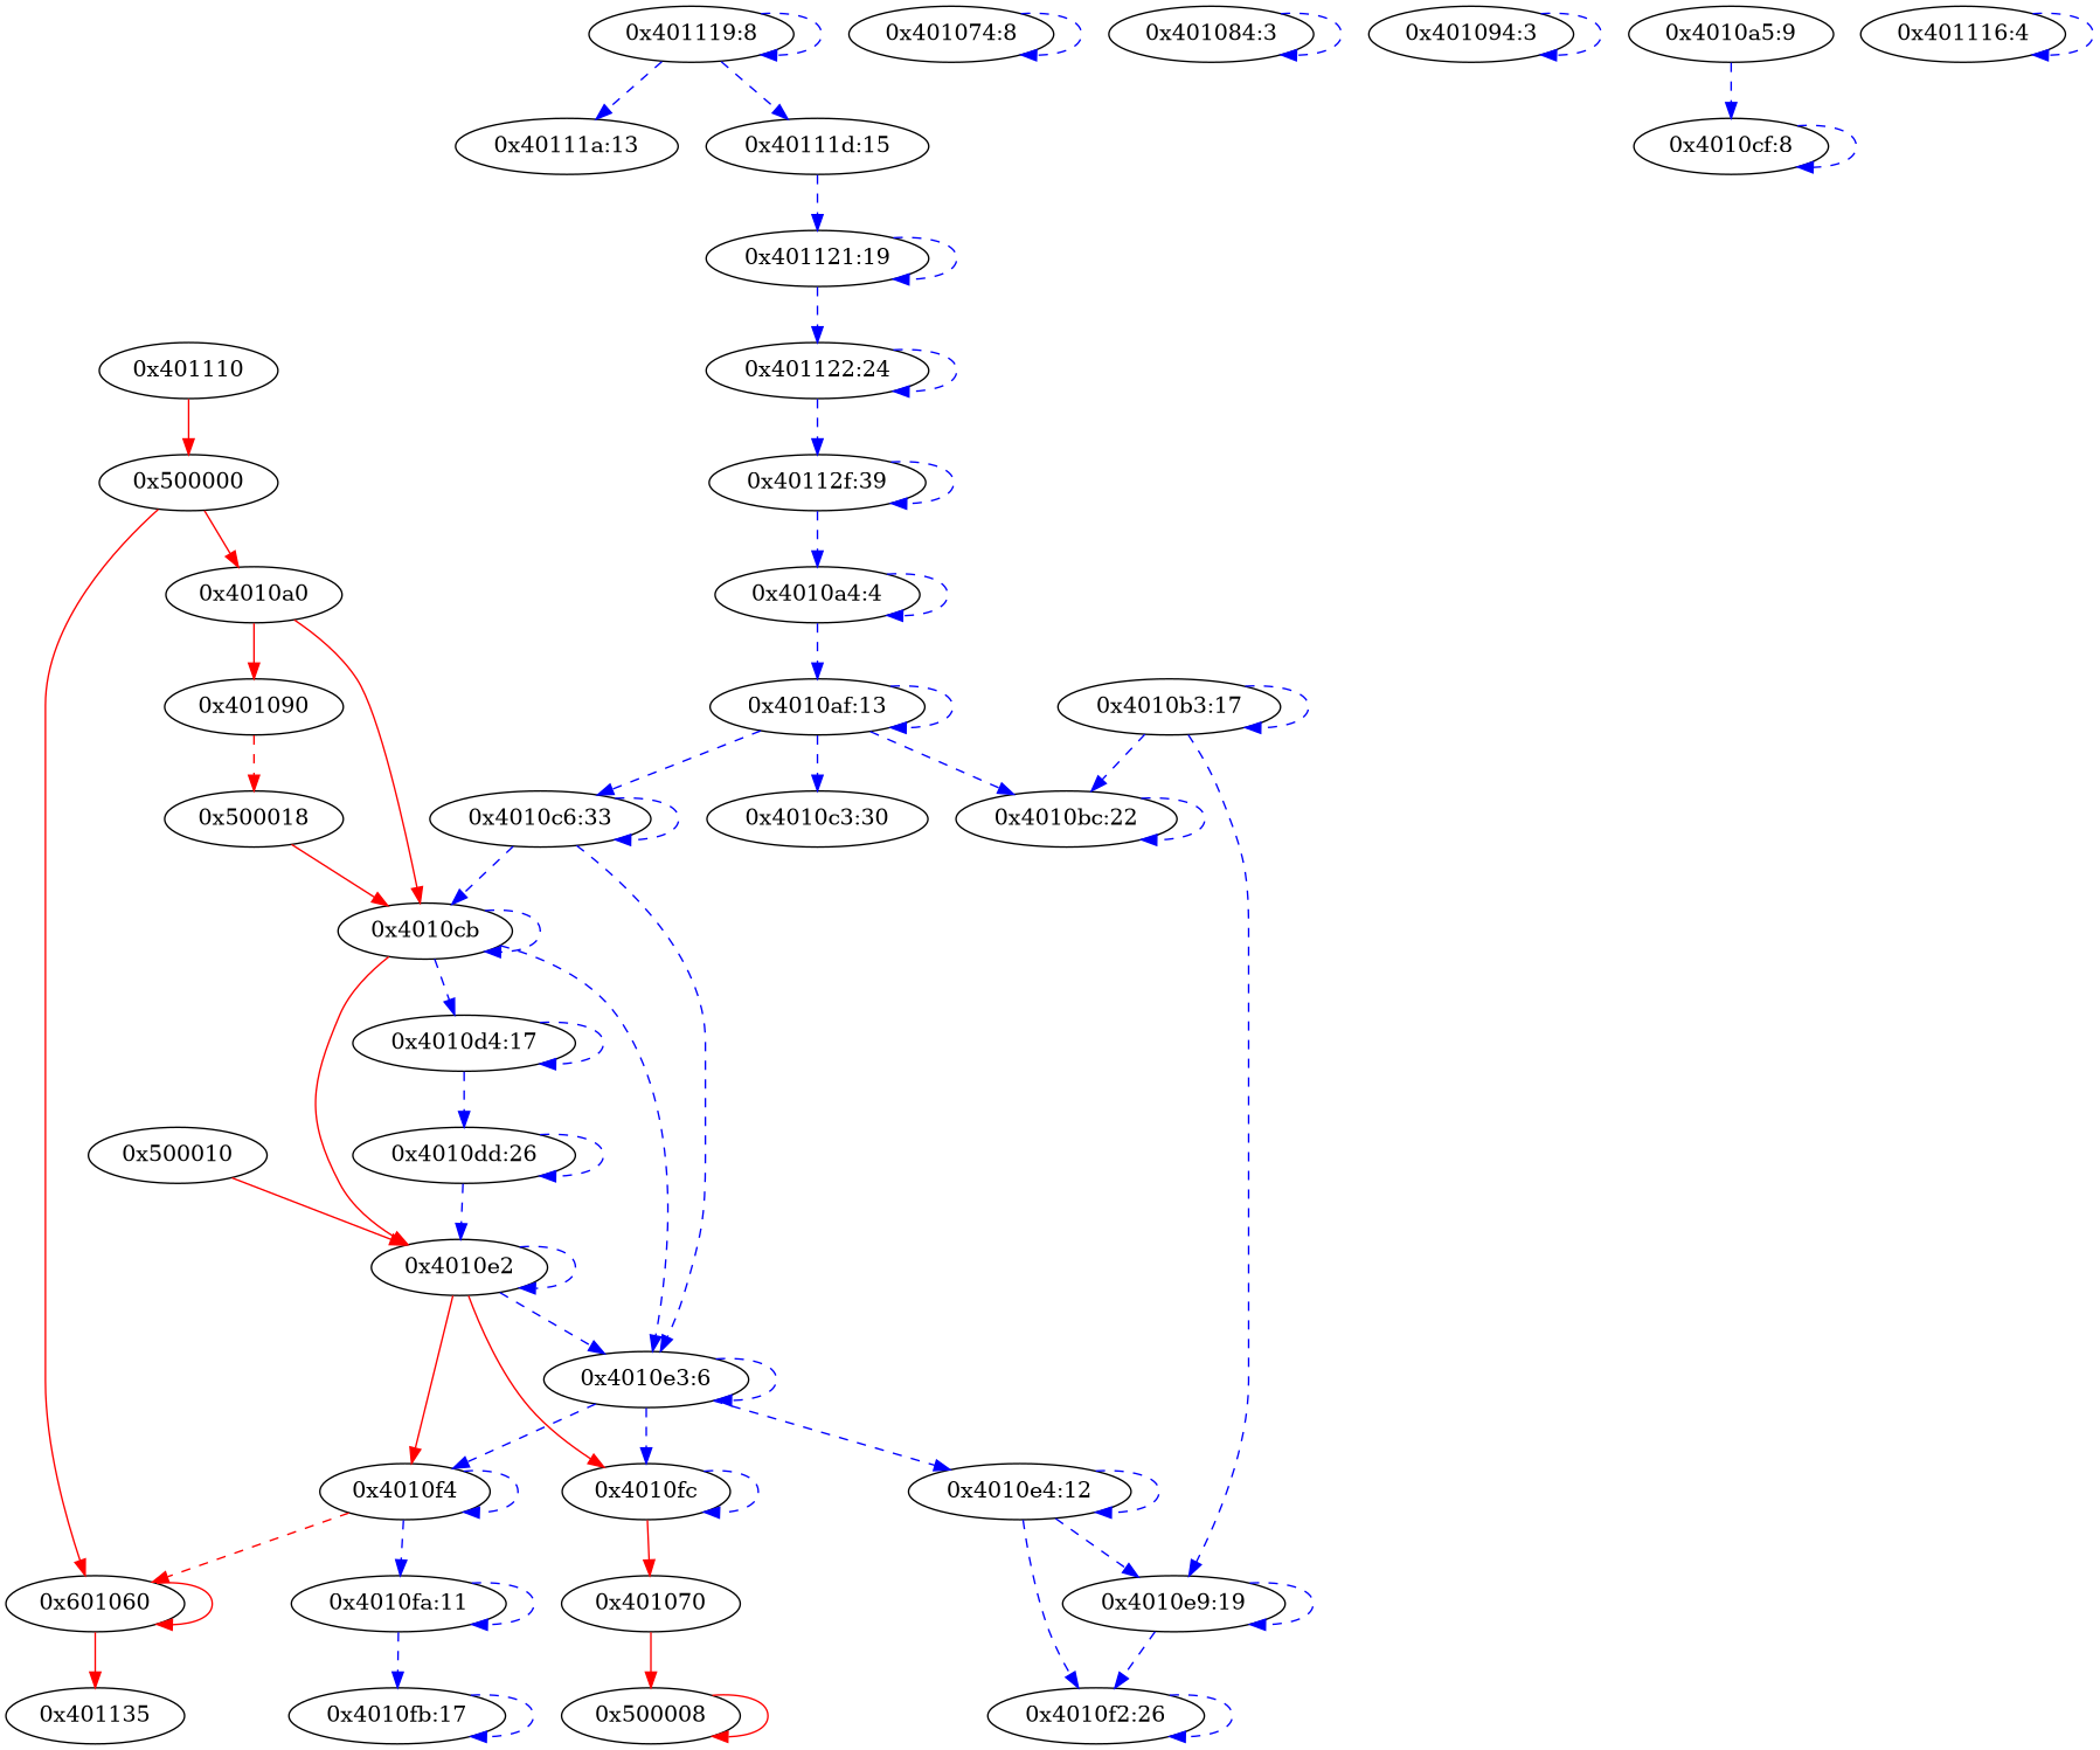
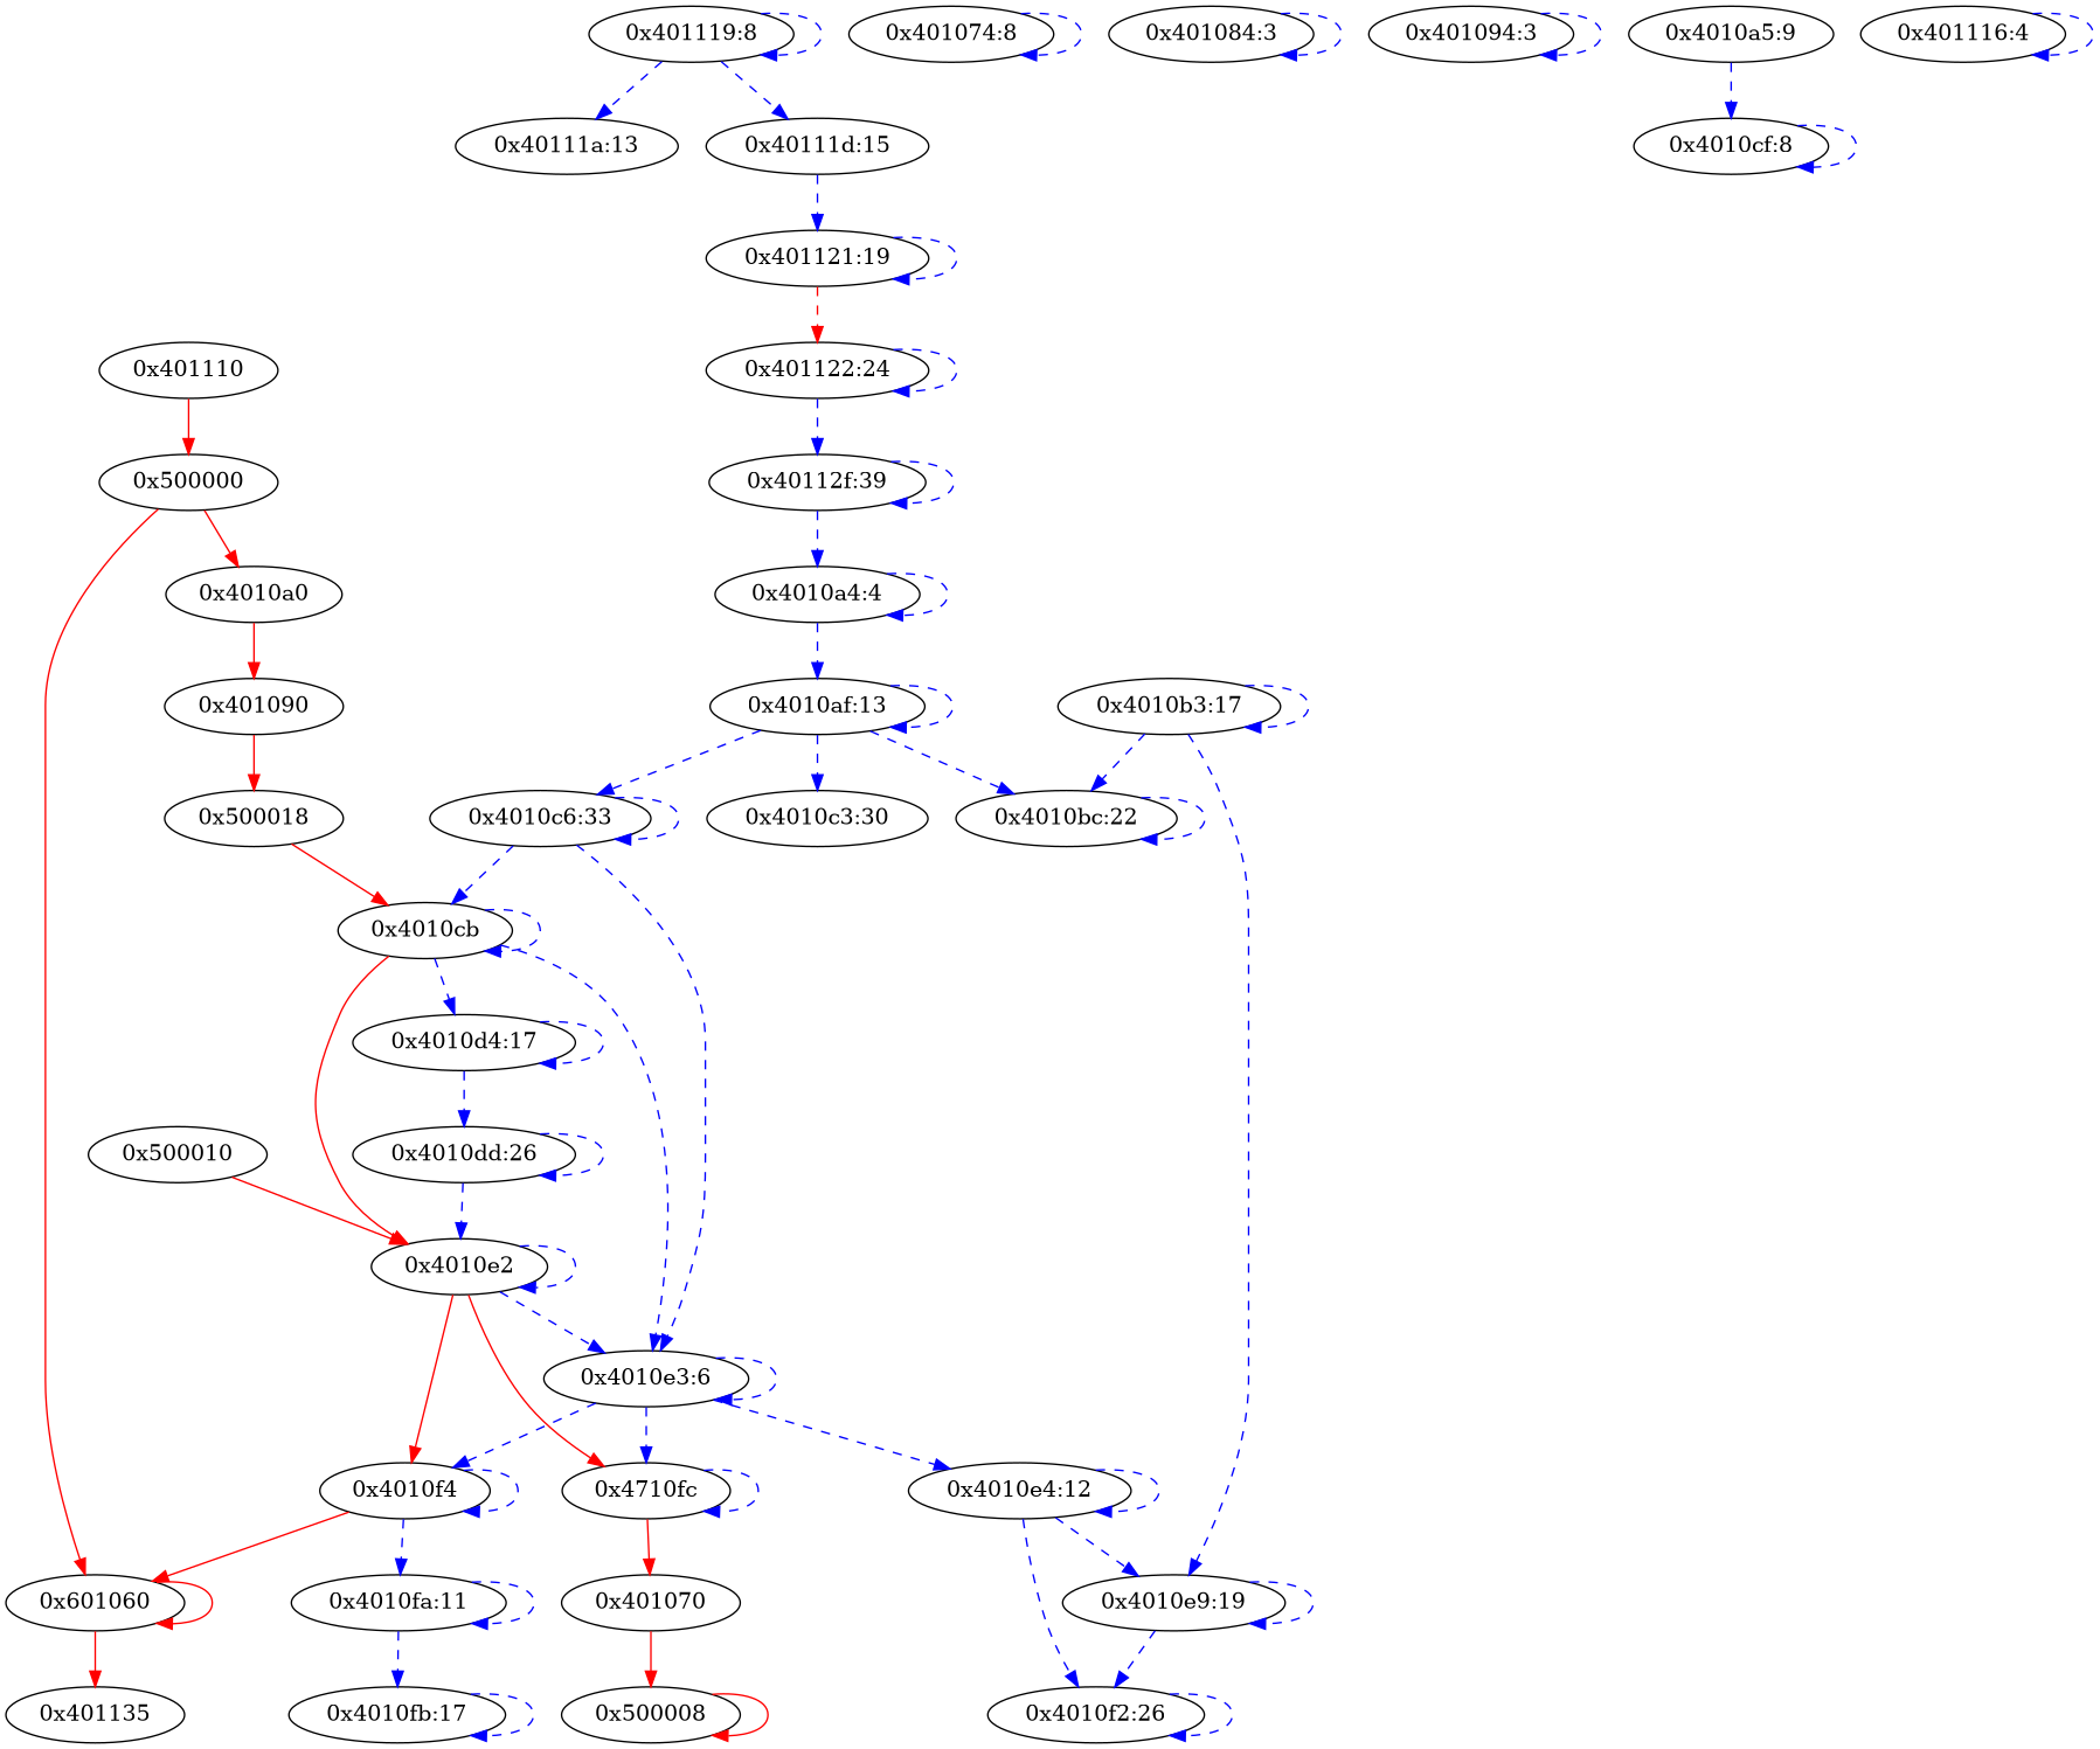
  digraph {
    edge [color=blue style=dashed type=data]
    n1 [label="0x401110"]
    n2 [label="0x500000"]
    n3 [label="0x4010a0"]
    n4 [label="0x601060"]
    n5 [label="0x401090"]
    n6 [label="0x4010cb"]
    n7 [label="0x401135"]
    n8 [label="0x500018"]
    n9 [label="0x4010e2"]
    n10 [label="0x4010e3:6"]
    n11 [label="0x4010d4:17"]
    n12 [label="0x4010f4"]
-   n13 [label="0x4010fc"]
+   n13 [label="0x4710fc"]
    n14 [label="0x4010e4:12"]
    n15 [label="0x4010dd:26"]
    n16 [label="0x500010"]
    n17 [label="0x4010fa:11"]
    n18 [label="0x401070"]
    n19 [label="0x4010fb:17"]
    n20 [label="0x500008"]
    n21 [label="0x401074:8"]
    n22 [label="0x401084:3"]
    n23 [label="0x4010e9:19"]
    n24 [label="0x4010f2:26"]
    n25 [label="0x401094:3"]
    n26 [label="0x4010cf:8"]
    n27 [label="0x4010a4:4"]
    n28 [label="0x4010af:13"]
    n29 [label="0x4010bc:22"]
    n30 [label="0x4010c3:30"]
    n31 [label="0x4010c6:33"]
    n32 [label="0x4010b3:17"]
    n33 [label="0x4010a5:9"]
    n34 [label="0x401116:4"]
    n35 [label="0x401119:8"]
    n36 [label="0x40111a:13"]
    n37 [label="0x40111d:15"]
    n38 [label="0x401121:19"]
    n39 [label="0x401122:24"]
    n40 [label="0x40112f:39"]
    n1 -> n2 [color=red style=solid type=control]
    n2 -> n3 [color=red style=solid type=control]
    n2 -> n4 [color=red style=solid type=control]
    n3 -> n5 [color=red style=solid type=control]
-   n3 -> n6 [color=red style=solid type=control]
    n4 -> n4 [color=red style=solid type=control]
    n4 -> n7 [color=red style=solid type=control]
-   n5 -> n8 [color=red type=control]
+   n5 -> n8 [color=red style=solid type=control]
    n6 -> n6
    n6 -> n9 [color=red style=solid type=control]
    n6 -> n10
    n6 -> n11
    n8 -> n6 [color=red style=solid type=control]
    n9 -> n9
    n9 -> n10
    n9 -> n12 [color=red style=solid type=control]
    n9 -> n13 [color=red style=solid type=control]
    n10 -> n10
    n10 -> n12
    n10 -> n13
    n10 -> n14
    n11 -> n11
    n11 -> n15
-   n12 -> n4 [color=red type=control]
+   n12 -> n4 [color=red style=solid type=control]
    n12 -> n12
    n12 -> n17
    n13 -> n13
    n13 -> n18 [color=red style=solid type=control]
    n14 -> n14
    n14 -> n23
    n14 -> n24
    n15 -> n9
    n15 -> n15
    n16 -> n9 [color=red style=solid type=control]
    n17 -> n17
    n17 -> n19
    n18 -> n20 [color=red style=solid type=control]
    n19 -> n19
    n20 -> n20 [color=red style=solid type=control]
    n21 -> n21
    n22 -> n22
    n23 -> n23
    n23 -> n24
    n24 -> n24
    n25 -> n25
    n26 -> n26
    n27 -> n27
    n27 -> n28
    n28 -> n28
    n28 -> n29
    n28 -> n30
    n28 -> n31
    n29 -> n29
    n31 -> n6
    n31 -> n10
    n31 -> n31
    n32 -> n23
    n32 -> n29
    n32 -> n32
    n33 -> n26
    n34 -> n34
    n35 -> n35
    n35 -> n36
    n35 -> n37
    n37 -> n38
    n38 -> n38
-   n38 -> n39
+   n38 -> n39 [color=red]
    n39 -> n39
    n39 -> n40
    n40 -> n27
    n40 -> n40
  }
